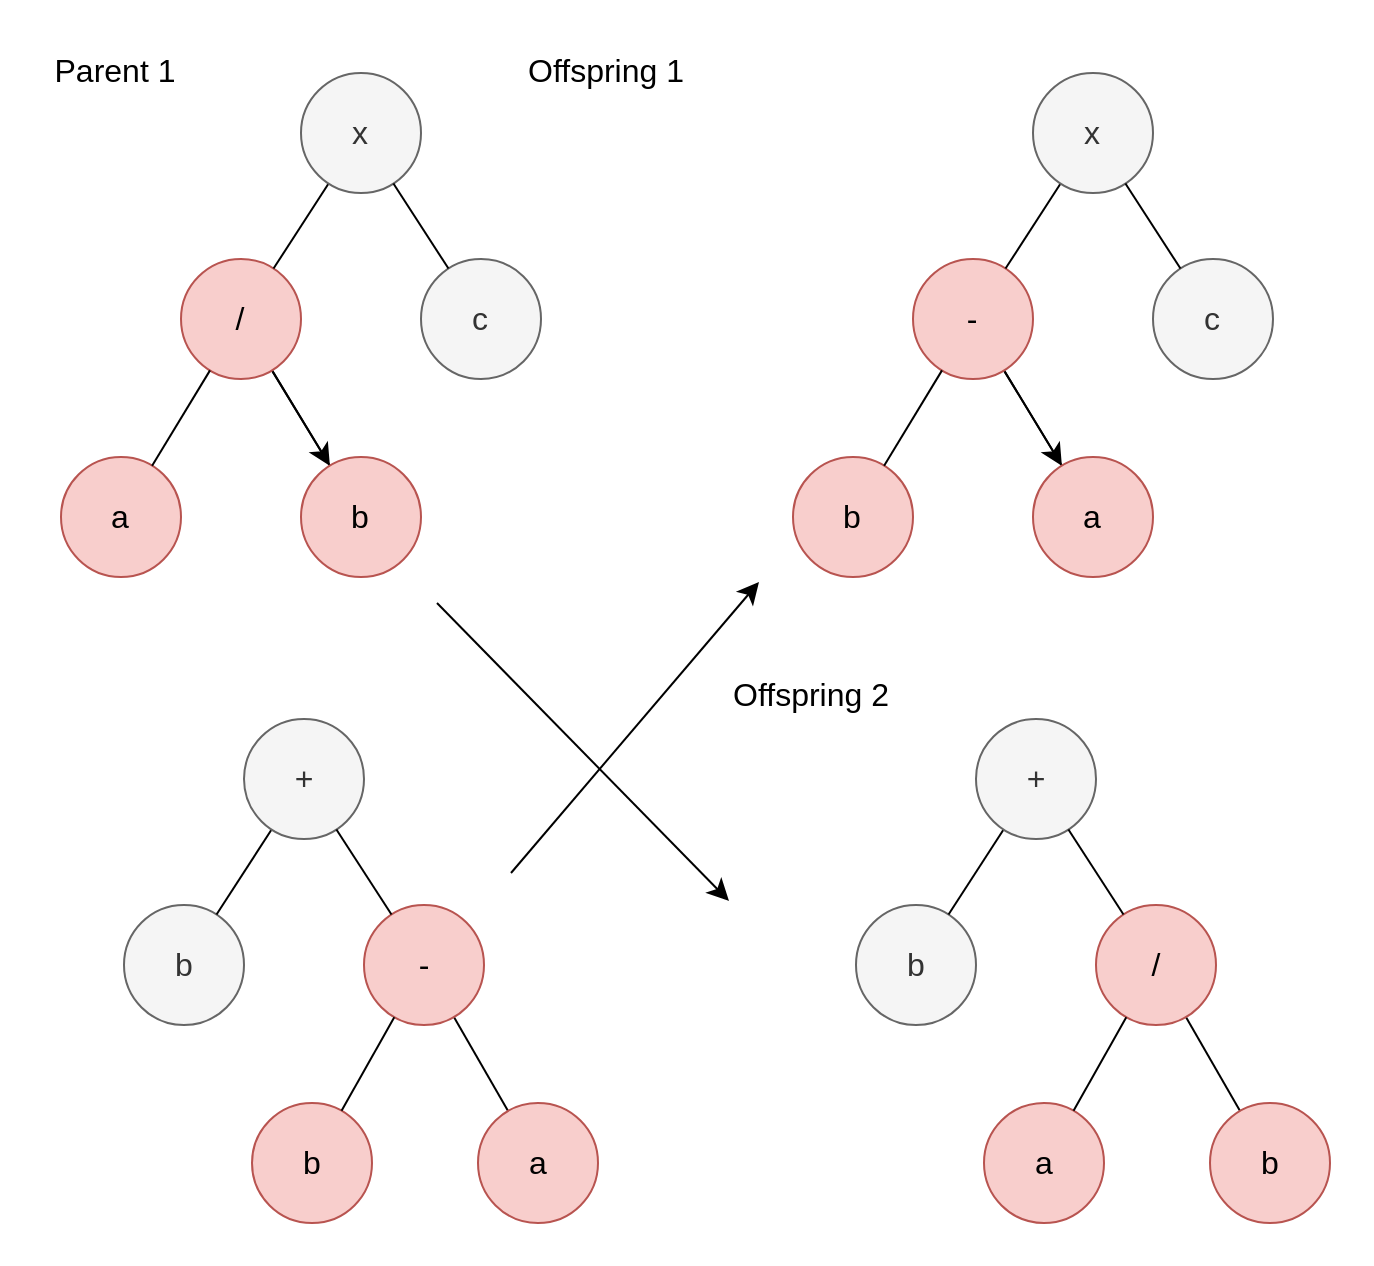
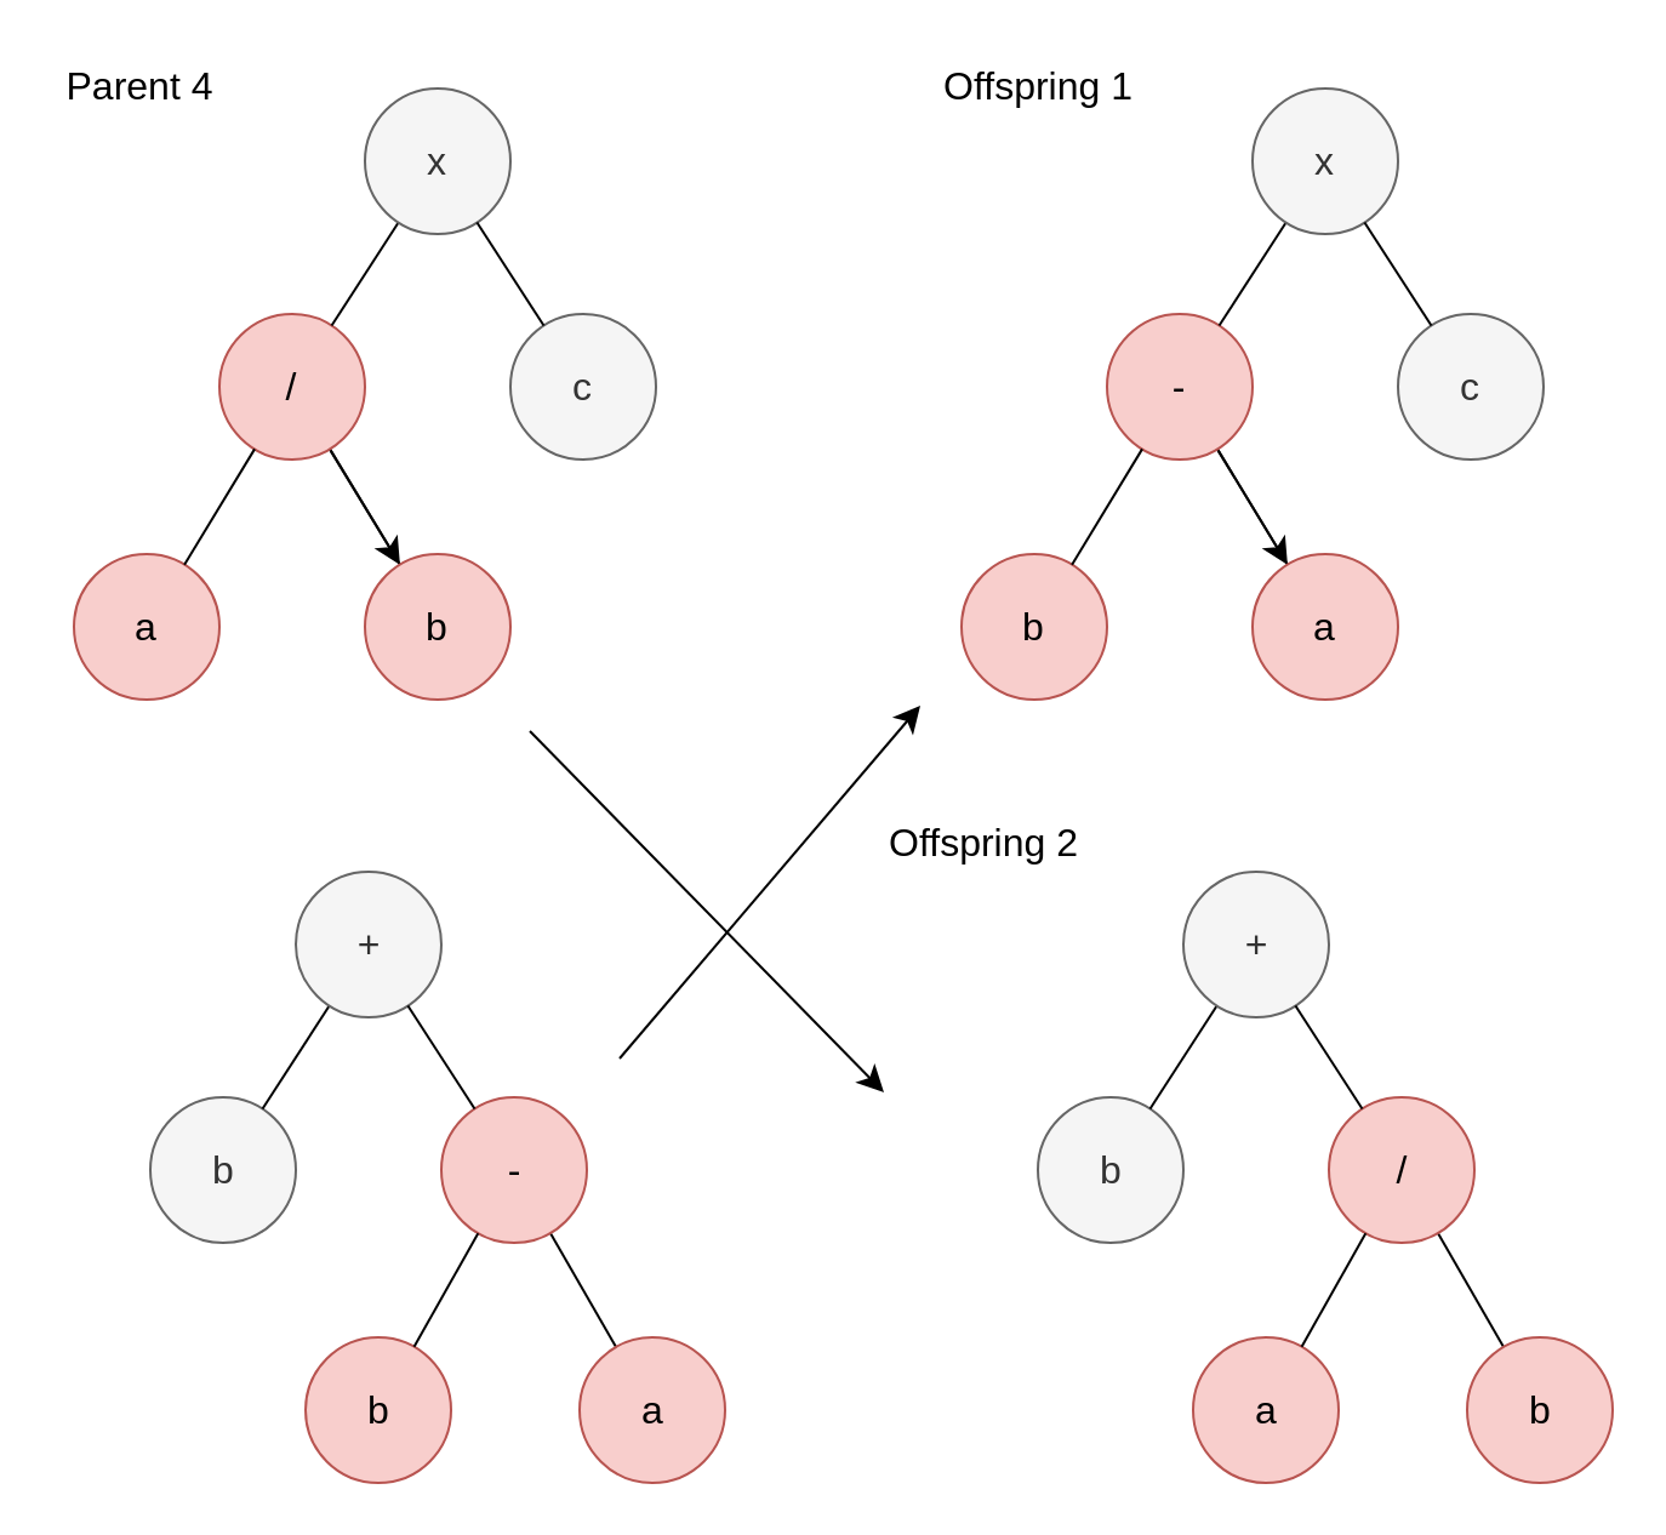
  <mxCell id="0" />
  <mxCell id="1" parent="0" />
  <mxCell id="2" value="" style="edgeStyle=none;curved=1;rounded=0;orthogonalLoop=1;jettySize=auto;html=1;fontSize=16;startSize=8;endSize=8;" edge="1" parent="1" source="4" target="10"><mxGeometry relative="1" as="geometry" /></mxCell>
  <mxCell id="3" value="" style="edgeStyle=none;curved=1;rounded=0;orthogonalLoop=1;jettySize=auto;html=1;fontSize=16;startSize=8;endSize=8;endArrow=none;endFill=0;" edge="1" parent="1" source="4" target="10"><mxGeometry relative="1" as="geometry" /></mxCell>
  <mxCell id="4" value="/" style="ellipse;whiteSpace=wrap;html=1;fontSize=16;fillColor=#f8cecc;strokeColor=#b85450;" vertex="1" parent="1"><mxGeometry x="90" y="129" width="60" height="60" as="geometry" /></mxCell>
  <mxCell id="5" style="edgeStyle=none;curved=1;rounded=0;orthogonalLoop=1;jettySize=auto;html=1;entryX=1;entryY=0.5;entryDx=0;entryDy=0;fontSize=16;startSize=8;endSize=8;" edge="1" parent="1" source="4" target="4"><mxGeometry relative="1" as="geometry" /></mxCell>
  <mxCell id="6" value="" style="edgeStyle=none;curved=1;rounded=0;orthogonalLoop=1;jettySize=auto;html=1;fontSize=16;startSize=8;endSize=8;endArrow=none;endFill=0;" edge="1" parent="1" source="7" target="4"><mxGeometry relative="1" as="geometry" /></mxCell>
  <mxCell id="7" value="x" style="ellipse;whiteSpace=wrap;html=1;fontSize=16;fillColor=#f5f5f5;fontColor=#333333;strokeColor=#666666;" vertex="1" parent="1"><mxGeometry x="150" y="36" width="60" height="60" as="geometry" /></mxCell>
  <mxCell id="8" value="c" style="ellipse;whiteSpace=wrap;html=1;fontSize=16;fillColor=#f5f5f5;fontColor=#333333;strokeColor=#666666;" vertex="1" parent="1"><mxGeometry x="210" y="129" width="60" height="60" as="geometry" /></mxCell>
  <mxCell id="9" value="a" style="ellipse;whiteSpace=wrap;html=1;fontSize=16;fillColor=#f8cecc;strokeColor=#b85450;" vertex="1" parent="1"><mxGeometry x="30" y="228" width="60" height="60" as="geometry" /></mxCell>
  <mxCell id="10" value="b" style="ellipse;whiteSpace=wrap;html=1;fontSize=16;fillColor=#f8cecc;strokeColor=#b85450;" vertex="1" parent="1"><mxGeometry x="150" y="228" width="60" height="60" as="geometry" /></mxCell>
  <mxCell id="11" value="" style="edgeStyle=none;curved=1;rounded=0;orthogonalLoop=1;jettySize=auto;html=1;fontSize=16;startSize=8;endSize=8;endArrow=none;endFill=0;" edge="1" parent="1" source="4" target="9"><mxGeometry relative="1" as="geometry"><mxPoint x="59" y="189" as="sourcePoint" /><mxPoint x="88" y="236" as="targetPoint" /></mxGeometry></mxCell>
  <mxCell id="12" value="" style="edgeStyle=none;curved=1;rounded=0;orthogonalLoop=1;jettySize=auto;html=1;fontSize=16;startSize=8;endSize=8;endArrow=none;endFill=0;" edge="1" parent="1" source="7" target="8"><mxGeometry relative="1" as="geometry"><mxPoint x="324" y="82" as="sourcePoint" /><mxPoint x="296" y="125" as="targetPoint" /></mxGeometry></mxCell>
  <mxCell id="13" value="b" style="ellipse;whiteSpace=wrap;html=1;fontSize=16;fillColor=#f5f5f5;strokeColor=#666666;fontColor=#333333;" vertex="1" parent="1"><mxGeometry x="61.5" y="452" width="60" height="60" as="geometry" /></mxCell>
  <mxCell id="14" style="edgeStyle=none;curved=1;rounded=0;orthogonalLoop=1;jettySize=auto;html=1;entryX=1;entryY=0.5;entryDx=0;entryDy=0;fontSize=16;startSize=8;endSize=8;" edge="1" source="13" target="13" parent="1"><mxGeometry relative="1" as="geometry" /></mxCell>
  <mxCell id="15" value="" style="edgeStyle=none;curved=1;rounded=0;orthogonalLoop=1;jettySize=auto;html=1;fontSize=16;startSize=8;endSize=8;endArrow=none;endFill=0;" edge="1" source="16" target="13" parent="1"><mxGeometry relative="1" as="geometry" /></mxCell>
  <mxCell id="16" value="+" style="ellipse;whiteSpace=wrap;html=1;fontSize=16;fillColor=#f5f5f5;strokeColor=#666666;fontColor=#333333;" vertex="1" parent="1"><mxGeometry x="121.5" y="359" width="60" height="60" as="geometry" /></mxCell>
  <mxCell id="17" value="" style="edgeStyle=none;curved=1;rounded=0;orthogonalLoop=1;jettySize=auto;html=1;fontSize=16;startSize=8;endSize=8;endArrow=none;endFill=0;" edge="1" parent="1" source="18" target="20"><mxGeometry relative="1" as="geometry" /></mxCell>
  <mxCell id="18" value="-" style="ellipse;whiteSpace=wrap;html=1;fontSize=16;fillColor=#f8cecc;strokeColor=#b85450;" vertex="1" parent="1"><mxGeometry x="181.5" y="452" width="60" height="60" as="geometry" /></mxCell>
  <mxCell id="19" value="b" style="ellipse;whiteSpace=wrap;html=1;direction=south;fontSize=16;fillColor=#f8cecc;strokeColor=#b85450;" vertex="1" parent="1"><mxGeometry x="125.5" y="551" width="60" height="60" as="geometry" /></mxCell>
  <mxCell id="20" value="a" style="ellipse;whiteSpace=wrap;html=1;fontSize=16;fillColor=#f8cecc;strokeColor=#b85450;" vertex="1" parent="1"><mxGeometry x="238.5" y="551" width="60" height="60" as="geometry" /></mxCell>
  <mxCell id="21" value="" style="edgeStyle=none;curved=1;rounded=0;orthogonalLoop=1;jettySize=auto;html=1;fontSize=16;startSize=8;endSize=8;endArrow=none;endFill=0;" edge="1" source="16" target="18" parent="1"><mxGeometry relative="1" as="geometry"><mxPoint x="295.5" y="405" as="sourcePoint" /><mxPoint x="267.5" y="448" as="targetPoint" /></mxGeometry></mxCell>
  <mxCell id="22" value="" style="edgeStyle=none;curved=1;rounded=0;orthogonalLoop=1;jettySize=auto;html=1;fontSize=16;startSize=8;endSize=8;endArrow=none;endFill=0;" edge="1" parent="1" source="18" target="19"><mxGeometry relative="1" as="geometry"><mxPoint x="190.5" y="530" as="sourcePoint" /><mxPoint x="217.5" y="577" as="targetPoint" /></mxGeometry></mxCell>
- <mxCell id="23" value="Parent 1" style="text;html=1;align=center;verticalAlign=middle;whiteSpace=wrap;rounded=0;fontSize=16;" vertex="1" parent="1"><mxGeometry x="20" y="20" width="75" height="30" as="geometry" /></mxCell>
+ <mxCell id="23" value="Parent 4" style="text;html=1;align=center;verticalAlign=middle;whiteSpace=wrap;rounded=0;fontSize=16;" vertex="1" parent="1"><mxGeometry x="20" y="20" width="75" height="30" as="geometry" /></mxCell>
  <mxCell id="24" value="" style="edgeStyle=none;curved=1;rounded=0;orthogonalLoop=1;jettySize=auto;html=1;fontSize=16;startSize=8;endSize=8;" edge="1" source="26" target="32" parent="1"><mxGeometry relative="1" as="geometry" /></mxCell>
  <mxCell id="25" value="" style="edgeStyle=none;curved=1;rounded=0;orthogonalLoop=1;jettySize=auto;html=1;fontSize=16;startSize=8;endSize=8;endArrow=none;endFill=0;" edge="1" source="26" target="32" parent="1"><mxGeometry relative="1" as="geometry" /></mxCell>
  <mxCell id="26" value="-" style="ellipse;whiteSpace=wrap;html=1;fontSize=16;fillColor=#f8cecc;strokeColor=#b85450;" vertex="1" parent="1"><mxGeometry x="456" y="129" width="60" height="60" as="geometry" /></mxCell>
  <mxCell id="27" style="edgeStyle=none;curved=1;rounded=0;orthogonalLoop=1;jettySize=auto;html=1;entryX=1;entryY=0.5;entryDx=0;entryDy=0;fontSize=16;startSize=8;endSize=8;" edge="1" source="26" target="26" parent="1"><mxGeometry relative="1" as="geometry" /></mxCell>
  <mxCell id="28" value="" style="edgeStyle=none;curved=1;rounded=0;orthogonalLoop=1;jettySize=auto;html=1;fontSize=16;startSize=8;endSize=8;endArrow=none;endFill=0;" edge="1" source="29" target="26" parent="1"><mxGeometry relative="1" as="geometry" /></mxCell>
  <mxCell id="29" value="x" style="ellipse;whiteSpace=wrap;html=1;fontSize=16;fillColor=#f5f5f5;fontColor=#333333;strokeColor=#666666;" vertex="1" parent="1"><mxGeometry x="516" y="36" width="60" height="60" as="geometry" /></mxCell>
  <mxCell id="30" value="c" style="ellipse;whiteSpace=wrap;html=1;fontSize=16;fillColor=#f5f5f5;fontColor=#333333;strokeColor=#666666;" vertex="1" parent="1"><mxGeometry x="576" y="129" width="60" height="60" as="geometry" /></mxCell>
  <mxCell id="31" value="b" style="ellipse;whiteSpace=wrap;html=1;fontSize=16;fillColor=#f8cecc;strokeColor=#b85450;" vertex="1" parent="1"><mxGeometry x="396" y="228" width="60" height="60" as="geometry" /></mxCell>
  <mxCell id="32" value="a" style="ellipse;whiteSpace=wrap;html=1;fontSize=16;fillColor=#f8cecc;strokeColor=#b85450;" vertex="1" parent="1"><mxGeometry x="516" y="228" width="60" height="60" as="geometry" /></mxCell>
  <mxCell id="33" value="" style="edgeStyle=none;curved=1;rounded=0;orthogonalLoop=1;jettySize=auto;html=1;fontSize=16;startSize=8;endSize=8;endArrow=none;endFill=0;" edge="1" source="26" target="31" parent="1"><mxGeometry relative="1" as="geometry"><mxPoint x="425" y="189" as="sourcePoint" /><mxPoint x="454" y="236" as="targetPoint" /></mxGeometry></mxCell>
  <mxCell id="34" value="" style="edgeStyle=none;curved=1;rounded=0;orthogonalLoop=1;jettySize=auto;html=1;fontSize=16;startSize=8;endSize=8;endArrow=none;endFill=0;" edge="1" source="29" target="30" parent="1"><mxGeometry relative="1" as="geometry"><mxPoint x="690" y="82" as="sourcePoint" /><mxPoint x="662" y="125" as="targetPoint" /></mxGeometry></mxCell>
  <mxCell id="35" value="b" style="ellipse;whiteSpace=wrap;html=1;fontSize=16;fillColor=#f5f5f5;strokeColor=#666666;fontColor=#333333;" vertex="1" parent="1"><mxGeometry x="427.5" y="452" width="60" height="60" as="geometry" /></mxCell>
  <mxCell id="36" style="edgeStyle=none;curved=1;rounded=0;orthogonalLoop=1;jettySize=auto;html=1;entryX=1;entryY=0.5;entryDx=0;entryDy=0;fontSize=16;startSize=8;endSize=8;" edge="1" source="35" target="35" parent="1"><mxGeometry relative="1" as="geometry" /></mxCell>
  <mxCell id="37" value="" style="edgeStyle=none;curved=1;rounded=0;orthogonalLoop=1;jettySize=auto;html=1;fontSize=16;startSize=8;endSize=8;endArrow=none;endFill=0;" edge="1" source="38" target="35" parent="1"><mxGeometry relative="1" as="geometry" /></mxCell>
  <mxCell id="38" value="+" style="ellipse;whiteSpace=wrap;html=1;fontSize=16;fillColor=#f5f5f5;strokeColor=#666666;fontColor=#333333;" vertex="1" parent="1"><mxGeometry x="487.5" y="359" width="60" height="60" as="geometry" /></mxCell>
  <mxCell id="39" value="" style="edgeStyle=none;curved=1;rounded=0;orthogonalLoop=1;jettySize=auto;html=1;fontSize=16;startSize=8;endSize=8;endArrow=none;endFill=0;" edge="1" source="40" target="42" parent="1"><mxGeometry relative="1" as="geometry" /></mxCell>
  <mxCell id="40" value="/" style="ellipse;whiteSpace=wrap;html=1;fontSize=16;fillColor=#f8cecc;strokeColor=#b85450;" vertex="1" parent="1"><mxGeometry x="547.5" y="452" width="60" height="60" as="geometry" /></mxCell>
  <mxCell id="41" value="a" style="ellipse;whiteSpace=wrap;html=1;direction=south;fontSize=16;fillColor=#f8cecc;strokeColor=#b85450;" vertex="1" parent="1"><mxGeometry x="491.5" y="551" width="60" height="60" as="geometry" /></mxCell>
  <mxCell id="42" value="b" style="ellipse;whiteSpace=wrap;html=1;fontSize=16;fillColor=#f8cecc;strokeColor=#b85450;" vertex="1" parent="1"><mxGeometry x="604.5" y="551" width="60" height="60" as="geometry" /></mxCell>
  <mxCell id="43" value="" style="edgeStyle=none;curved=1;rounded=0;orthogonalLoop=1;jettySize=auto;html=1;fontSize=16;startSize=8;endSize=8;endArrow=none;endFill=0;" edge="1" source="38" target="40" parent="1"><mxGeometry relative="1" as="geometry"><mxPoint x="661.5" y="405" as="sourcePoint" /><mxPoint x="633.5" y="448" as="targetPoint" /></mxGeometry></mxCell>
  <mxCell id="44" value="" style="edgeStyle=none;curved=1;rounded=0;orthogonalLoop=1;jettySize=auto;html=1;fontSize=16;startSize=8;endSize=8;endArrow=none;endFill=0;" edge="1" source="40" target="41" parent="1"><mxGeometry relative="1" as="geometry"><mxPoint x="556.5" y="530" as="sourcePoint" /><mxPoint x="583.5" y="577" as="targetPoint" /></mxGeometry></mxCell>
- <mxCell id="45" value="Offspring 1" style="text;html=1;align=center;verticalAlign=middle;whiteSpace=wrap;rounded=0;fontSize=16;" vertex="1" parent="1"><mxGeometry x="261" y="20" width="84" height="30" as="geometry" /></mxCell>
+ <mxCell id="45" value="Offspring 1" style="text;html=1;align=center;verticalAlign=middle;whiteSpace=wrap;rounded=0;fontSize=16;" vertex="1" parent="1"><mxGeometry x="386" y="20" width="84" height="30" as="geometry" /></mxCell>
  <mxCell id="46" value="Offspring 2" style="text;html=1;align=center;verticalAlign=middle;whiteSpace=wrap;rounded=0;fontSize=16;" vertex="1" parent="1"><mxGeometry x="359" y="332" width="93" height="30" as="geometry" /></mxCell>
  <mxCell id="47" value="" style="endArrow=classic;html=1;rounded=0;fontSize=12;startSize=8;endSize=8;curved=1;" edge="1" parent="1"><mxGeometry width="50" height="50" relative="1" as="geometry"><mxPoint x="255" y="436" as="sourcePoint" /><mxPoint x="379" y="290.5" as="targetPoint" /></mxGeometry></mxCell>
  <mxCell id="48" value="" style="endArrow=classic;html=1;rounded=0;fontSize=12;startSize=8;endSize=8;curved=1;" edge="1" parent="1"><mxGeometry width="50" height="50" relative="1" as="geometry"><mxPoint x="218" y="301" as="sourcePoint" /><mxPoint x="364" y="450" as="targetPoint" /></mxGeometry></mxCell>
